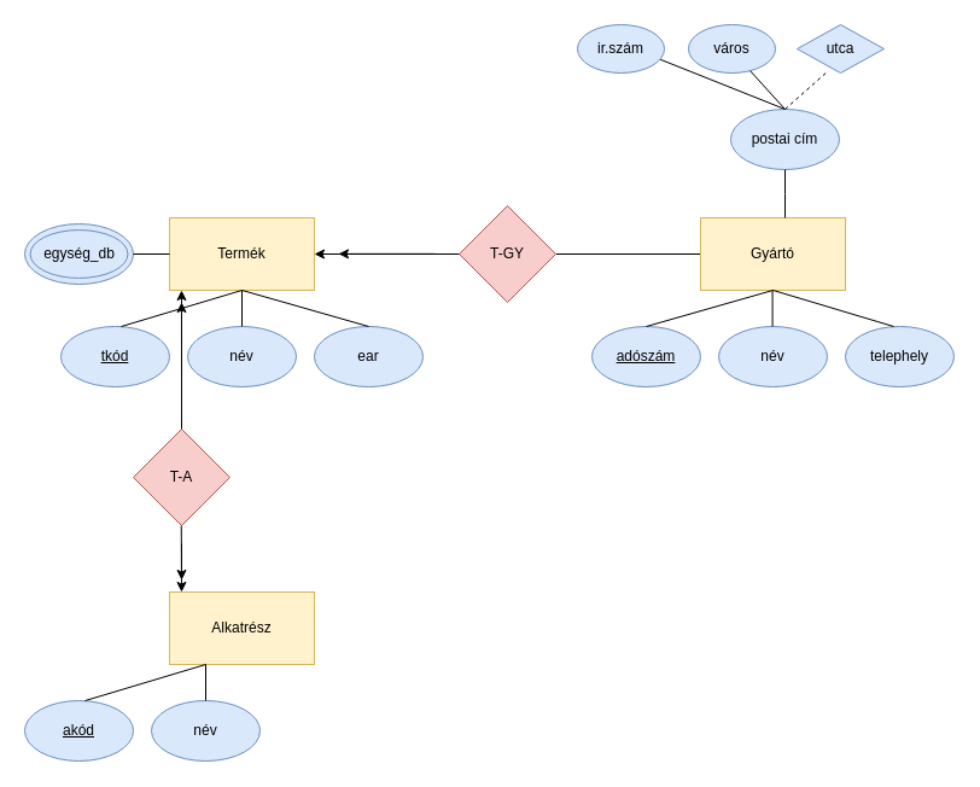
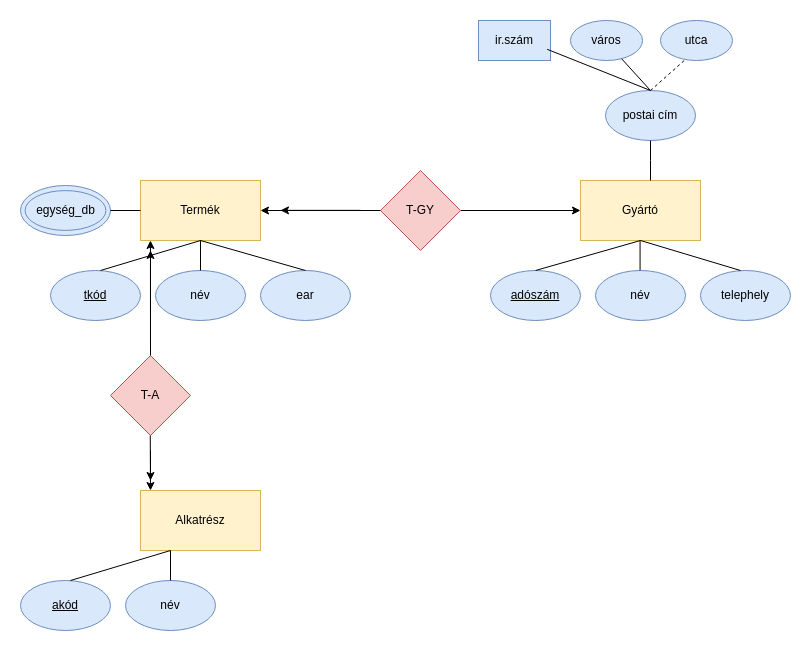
  <mxCell id="0" />
  <mxCell id="1" parent="0" />
  <mxCell id="2" value="Termék" style="rounded=0;whiteSpace=wrap;html=1;fillColor=#fff2cc;strokeColor=#d6b656;" vertex="1" parent="1"><mxGeometry x="140" y="180" width="120" height="60" as="geometry" /></mxCell>
- <mxCell id="3" value="" style="edgeStyle=orthogonalEdgeStyle;rounded=0;orthogonalLoop=1;jettySize=auto;html=1;entryX=0;entryY=0.5;entryDx=0;entryDy=0;endArrow=none;" edge="1" parent="1" source="4" target="5"><mxGeometry relative="1" as="geometry"><mxPoint x="540" y="210" as="targetPoint" /></mxGeometry></mxCell>
+ <mxCell id="3" value="" style="edgeStyle=orthogonalEdgeStyle;rounded=0;orthogonalLoop=1;jettySize=auto;html=1;entryX=0;entryY=0.5;entryDx=0;entryDy=0;" edge="1" parent="1" source="4" target="5"><mxGeometry relative="1" as="geometry"><mxPoint x="540" y="210" as="targetPoint" /></mxGeometry></mxCell>
  <mxCell id="4" value="T-GY" style="rhombus;whiteSpace=wrap;html=1;fillColor=#f8cecc;strokeColor=#b85450;" vertex="1" parent="1"><mxGeometry x="380" y="170" width="80" height="80" as="geometry" /></mxCell>
  <mxCell id="5" value="Gyártó" style="rounded=0;whiteSpace=wrap;html=1;fillColor=#fff2cc;strokeColor=#d6b656;" vertex="1" parent="1"><mxGeometry x="580" y="180" width="120" height="60" as="geometry" /></mxCell>
  <mxCell id="6" value="" style="endArrow=classic;html=1;rounded=0;entryX=1;entryY=0.5;entryDx=0;entryDy=0;exitX=0;exitY=0.5;exitDx=0;exitDy=0;" edge="1" parent="1" source="4" target="2"><mxGeometry width="50" height="50" relative="1" as="geometry"><mxPoint x="370" y="210" as="sourcePoint" /><mxPoint x="420" y="160" as="targetPoint" /></mxGeometry></mxCell>
  <mxCell id="7" value="" style="endArrow=classic;html=1;rounded=0;" edge="1" parent="1"><mxGeometry width="50" height="50" relative="1" as="geometry"><mxPoint x="360" y="209.86" as="sourcePoint" /><mxPoint x="280" y="209.86" as="targetPoint" /></mxGeometry></mxCell>
  <mxCell id="8" value="név" style="ellipse;whiteSpace=wrap;html=1;fillColor=#dae8fc;strokeColor=#6c8ebf;" vertex="1" parent="1"><mxGeometry x="155" y="270" width="90" height="50" as="geometry" /></mxCell>
  <mxCell id="9" value="ear" style="ellipse;whiteSpace=wrap;html=1;fillColor=#dae8fc;strokeColor=#6c8ebf;" vertex="1" parent="1"><mxGeometry x="260" y="270" width="90" height="50" as="geometry" /></mxCell>
  <mxCell id="10" value="&lt;u&gt;tkód&lt;/u&gt;" style="ellipse;whiteSpace=wrap;html=1;fillColor=#dae8fc;strokeColor=#6c8ebf;" vertex="1" parent="1"><mxGeometry x="50" y="270" width="90" height="50" as="geometry" /></mxCell>
  <mxCell id="11" value="név" style="ellipse;whiteSpace=wrap;html=1;fillColor=#dae8fc;strokeColor=#6c8ebf;" vertex="1" parent="1"><mxGeometry x="595" y="270" width="90" height="50" as="geometry" /></mxCell>
  <mxCell id="12" value="telephely" style="ellipse;whiteSpace=wrap;html=1;fillColor=#dae8fc;strokeColor=#6c8ebf;" vertex="1" parent="1"><mxGeometry x="700" y="270" width="90" height="50" as="geometry" /></mxCell>
  <mxCell id="13" value="&lt;u&gt;adószám&lt;/u&gt;" style="ellipse;whiteSpace=wrap;html=1;fillColor=#dae8fc;strokeColor=#6c8ebf;" vertex="1" parent="1"><mxGeometry x="490" y="270" width="90" height="50" as="geometry" /></mxCell>
  <mxCell id="14" value="" style="endArrow=none;html=1;rounded=0;" edge="1" parent="1"><mxGeometry width="50" height="50" relative="1" as="geometry"><mxPoint x="100" y="270" as="sourcePoint" /><mxPoint x="200" y="240" as="targetPoint" /></mxGeometry></mxCell>
  <mxCell id="15" value="" style="endArrow=none;html=1;rounded=0;" edge="1" parent="1"><mxGeometry width="50" height="50" relative="1" as="geometry"><mxPoint x="200" y="270" as="sourcePoint" /><mxPoint x="200" y="240" as="targetPoint" /></mxGeometry></mxCell>
  <mxCell id="16" value="" style="endArrow=none;html=1;rounded=0;exitX=0.5;exitY=0;exitDx=0;exitDy=0;" edge="1" parent="1" source="9"><mxGeometry width="50" height="50" relative="1" as="geometry"><mxPoint x="340" y="270" as="sourcePoint" /><mxPoint x="200" y="240" as="targetPoint" /></mxGeometry></mxCell>
  <mxCell id="17" value="" style="endArrow=none;html=1;rounded=0;entryX=0.5;entryY=1;entryDx=0;entryDy=0;exitX=0.5;exitY=0;exitDx=0;exitDy=0;" edge="1" parent="1" source="13" target="5"><mxGeometry width="50" height="50" relative="1" as="geometry"><mxPoint x="500" y="270" as="sourcePoint" /><mxPoint x="550" y="220" as="targetPoint" /></mxGeometry></mxCell>
  <mxCell id="18" value="" style="endArrow=none;html=1;rounded=0;" edge="1" parent="1"><mxGeometry width="50" height="50" relative="1" as="geometry"><mxPoint x="639.57" y="270" as="sourcePoint" /><mxPoint x="639.57" y="240" as="targetPoint" /></mxGeometry></mxCell>
  <mxCell id="19" value="" style="endArrow=none;html=1;rounded=0;" edge="1" parent="1"><mxGeometry width="50" height="50" relative="1" as="geometry"><mxPoint x="740" y="270" as="sourcePoint" /><mxPoint x="640" y="240" as="targetPoint" /></mxGeometry></mxCell>
  <mxCell id="20" value="postai cím" style="ellipse;whiteSpace=wrap;html=1;fillColor=#dae8fc;strokeColor=#6c8ebf;" vertex="1" parent="1"><mxGeometry x="605" y="90" width="90" height="50" as="geometry" /></mxCell>
  <mxCell id="21" style="edgeStyle=orthogonalEdgeStyle;rounded=0;orthogonalLoop=1;jettySize=auto;html=1;exitX=0.5;exitY=1;exitDx=0;exitDy=0;strokeColor=default;endArrow=none;endFill=0;" edge="1" parent="1" source="20"><mxGeometry relative="1" as="geometry"><mxPoint x="650" y="180" as="targetPoint" /></mxGeometry></mxCell>
  <mxCell id="22" value="város" style="ellipse;whiteSpace=wrap;html=1;fillColor=#dae8fc;strokeColor=#6c8ebf;" vertex="1" parent="1"><mxGeometry x="570" y="20" width="72" height="40" as="geometry" /></mxCell>
- <mxCell id="23" value="utca" style="rhombus;whiteSpace=wrap;html=1;fillColor=#dae8fc;strokeColor=#6c8ebf;" vertex="1" parent="1"><mxGeometry x="660" y="20" width="72" height="40" as="geometry" /></mxCell>
+ <mxCell id="23" value="utca" style="ellipse;whiteSpace=wrap;html=1;fillColor=#dae8fc;strokeColor=#6c8ebf;" vertex="1" parent="1"><mxGeometry x="660" y="20" width="72" height="40" as="geometry" /></mxCell>
  <mxCell id="24" value="" style="endArrow=none;html=1;rounded=0;entryX=0.343;entryY=0.979;entryDx=0;entryDy=0;entryPerimeter=0;exitX=0.5;exitY=0;exitDx=0;exitDy=0;dashed=1;" edge="1" parent="1" source="20" target="23"><mxGeometry width="50" height="50" relative="1" as="geometry"><mxPoint x="660" y="90" as="sourcePoint" /><mxPoint x="710" y="40" as="targetPoint" /></mxGeometry></mxCell>
- <mxCell id="25" value="ir.szám" style="ellipse;whiteSpace=wrap;html=1;fillColor=#dae8fc;strokeColor=#6c8ebf;" vertex="1" parent="1"><mxGeometry x="478" y="20" width="72" height="40" as="geometry" /></mxCell>
+ <mxCell id="25" value="ir.szám" style="whiteSpace=wrap;html=1;fillColor=#dae8fc;strokeColor=#6c8ebf;rounded=0;" vertex="1" parent="1"><mxGeometry x="478" y="20" width="72" height="40" as="geometry" /></mxCell>
  <mxCell id="26" value="" style="endArrow=none;html=1;rounded=0;entryX=0.71;entryY=0.956;entryDx=0;entryDy=0;entryPerimeter=0;" edge="1" parent="1" target="22"><mxGeometry width="50" height="50" relative="1" as="geometry"><mxPoint x="650" y="90" as="sourcePoint" /><mxPoint x="690" y="40" as="targetPoint" /></mxGeometry></mxCell>
  <mxCell id="27" value="" style="endArrow=none;html=1;rounded=0;entryX=0.954;entryY=0.72;entryDx=0;entryDy=0;entryPerimeter=0;exitX=0.5;exitY=0;exitDx=0;exitDy=0;" edge="1" parent="1" source="20" target="25"><mxGeometry width="50" height="50" relative="1" as="geometry"><mxPoint x="605" y="110" as="sourcePoint" /><mxPoint x="655" y="60" as="targetPoint" /></mxGeometry></mxCell>
  <mxCell id="28" value="Alkatrész" style="rounded=0;whiteSpace=wrap;html=1;fillColor=#fff2cc;strokeColor=#d6b656;" vertex="1" parent="1"><mxGeometry x="140" y="490" width="120" height="60" as="geometry" /></mxCell>
  <mxCell id="29" value="T-A" style="rhombus;whiteSpace=wrap;html=1;fillColor=#f8cecc;strokeColor=#b85450;" vertex="1" parent="1"><mxGeometry x="110" y="355" width="80" height="80" as="geometry" /></mxCell>
  <mxCell id="30" value="" style="endArrow=classic;html=1;rounded=0;exitX=0.5;exitY=0;exitDx=0;exitDy=0;entryX=0.083;entryY=1;entryDx=0;entryDy=0;entryPerimeter=0;" edge="1" parent="1" source="29" target="2"><mxGeometry width="50" height="50" relative="1" as="geometry"><mxPoint x="152.2" y="348.35" as="sourcePoint" /><mxPoint x="150" y="242" as="targetPoint" /></mxGeometry></mxCell>
  <mxCell id="31" value="" style="endArrow=classic;html=1;rounded=0;" edge="1" parent="1"><mxGeometry width="50" height="50" relative="1" as="geometry"><mxPoint x="150" y="310" as="sourcePoint" /><mxPoint x="150" y="250" as="targetPoint" /></mxGeometry></mxCell>
  <mxCell id="32" value="" style="endArrow=classic;html=1;rounded=0;" edge="1" parent="1"><mxGeometry width="50" height="50" relative="1" as="geometry"><mxPoint x="149.75" y="435" as="sourcePoint" /><mxPoint x="150" y="490" as="targetPoint" /></mxGeometry></mxCell>
  <mxCell id="33" value="" style="endArrow=classic;html=1;rounded=0;" edge="1" parent="1"><mxGeometry width="50" height="50" relative="1" as="geometry"><mxPoint x="150" y="450" as="sourcePoint" /><mxPoint x="150" y="480" as="targetPoint" /></mxGeometry></mxCell>
  <mxCell id="34" value="név" style="ellipse;whiteSpace=wrap;html=1;fillColor=#dae8fc;strokeColor=#6c8ebf;" vertex="1" parent="1"><mxGeometry x="125" y="580" width="90" height="50" as="geometry" /></mxCell>
  <mxCell id="35" value="&lt;u&gt;akód&lt;/u&gt;" style="ellipse;whiteSpace=wrap;html=1;fillColor=#dae8fc;strokeColor=#6c8ebf;" vertex="1" parent="1"><mxGeometry y="580" width="90" height="50" as="geometry" x="20" /></mxCell>
  <mxCell id="36" value="" style="endArrow=none;html=1;rounded=0;" edge="1" parent="1"><mxGeometry width="50" height="50" relative="1" as="geometry"><mxPoint x="70" y="580" as="sourcePoint" /><mxPoint x="170" y="550" as="targetPoint" /></mxGeometry></mxCell>
  <mxCell id="37" value="" style="endArrow=none;html=1;rounded=0;" edge="1" parent="1"><mxGeometry width="50" height="50" relative="1" as="geometry"><mxPoint x="170" y="580" as="sourcePoint" /><mxPoint x="170" y="550" as="targetPoint" /></mxGeometry></mxCell>
  <mxCell id="38" value="" style="ellipse;whiteSpace=wrap;html=1;fillColor=#dae8fc;strokeColor=#6c8ebf;" vertex="1" parent="1"><mxGeometry y="185" width="90" height="50" as="geometry" x="20" /></mxCell>
  <mxCell id="39" value="egység_db" style="ellipse;whiteSpace=wrap;html=1;fillColor=#dae8fc;strokeColor=#6c8ebf;" vertex="1" parent="1"><mxGeometry x="24.57" y="190.08" width="80.86" height="39.84" as="geometry" /></mxCell>
  <mxCell id="40" value="" style="endArrow=none;html=1;rounded=0;entryX=0;entryY=0.5;entryDx=0;entryDy=0;" edge="1" parent="1" target="2"><mxGeometry width="50" height="50" relative="1" as="geometry"><mxPoint x="110" y="210" as="sourcePoint" /><mxPoint x="160" y="160" as="targetPoint" /></mxGeometry></mxCell>
